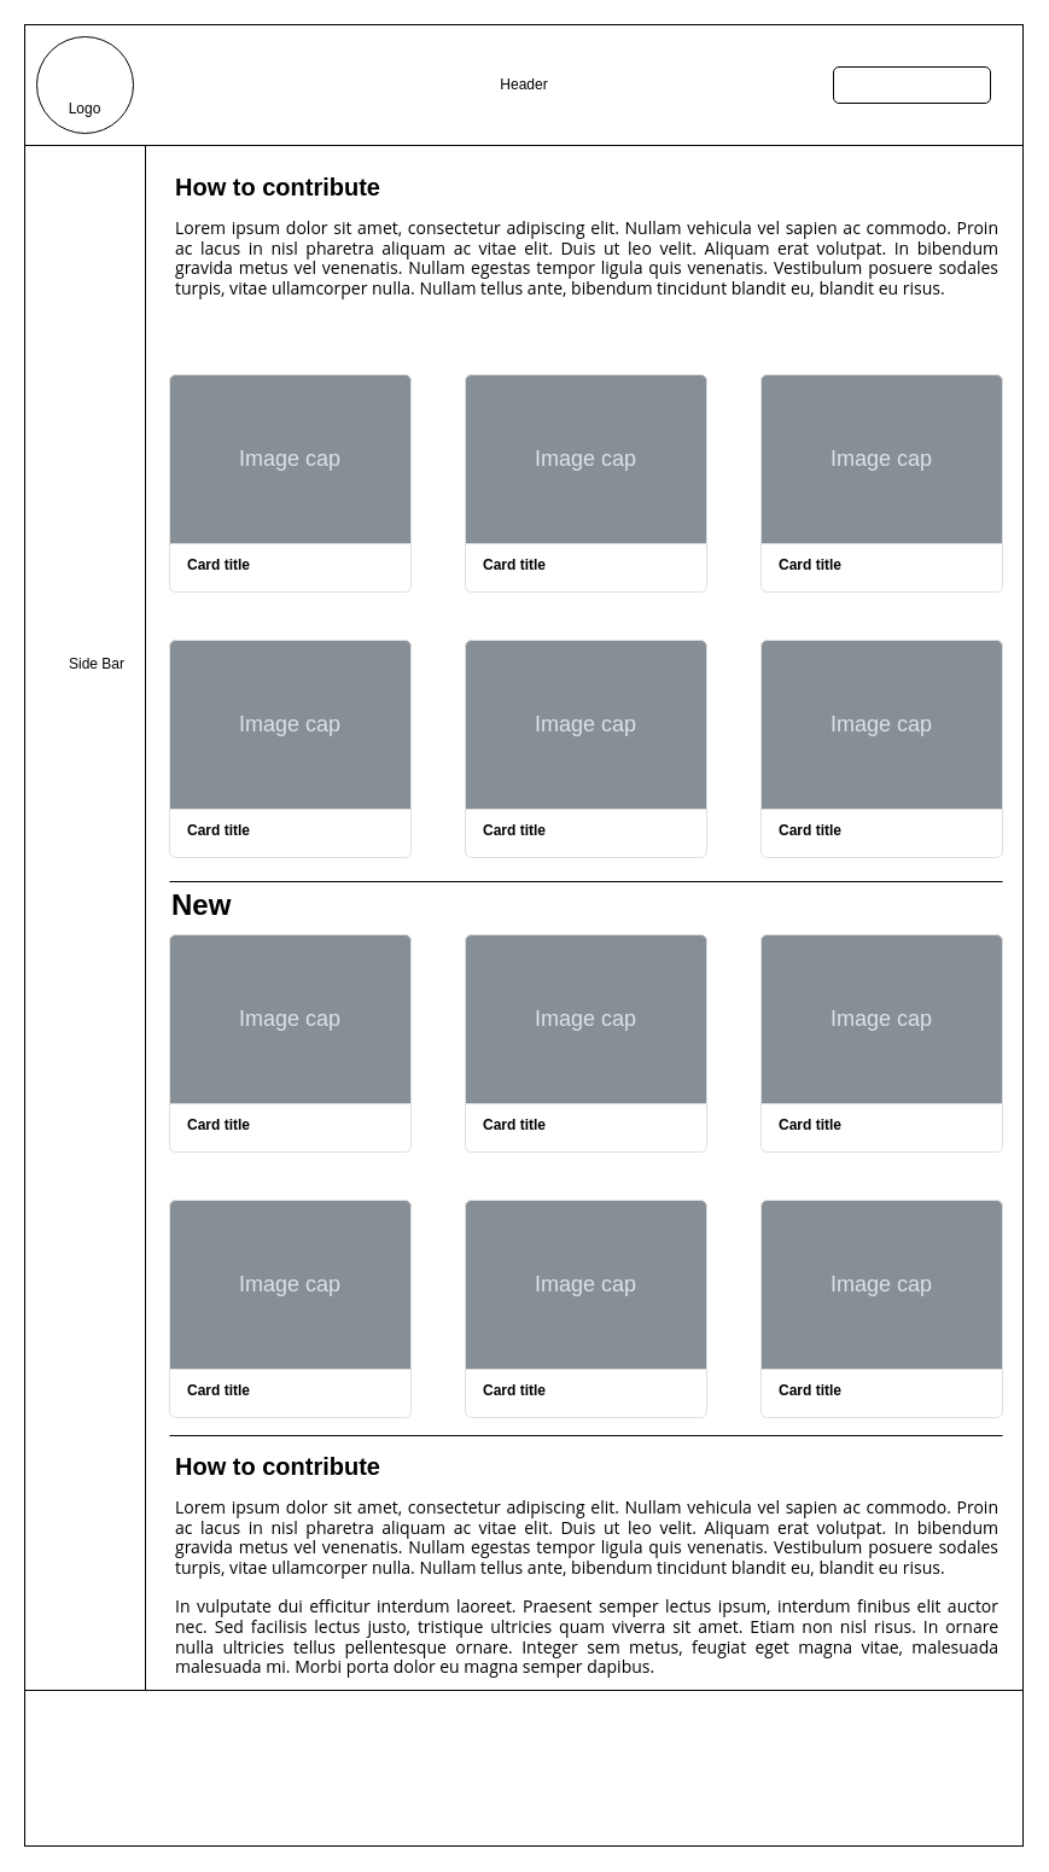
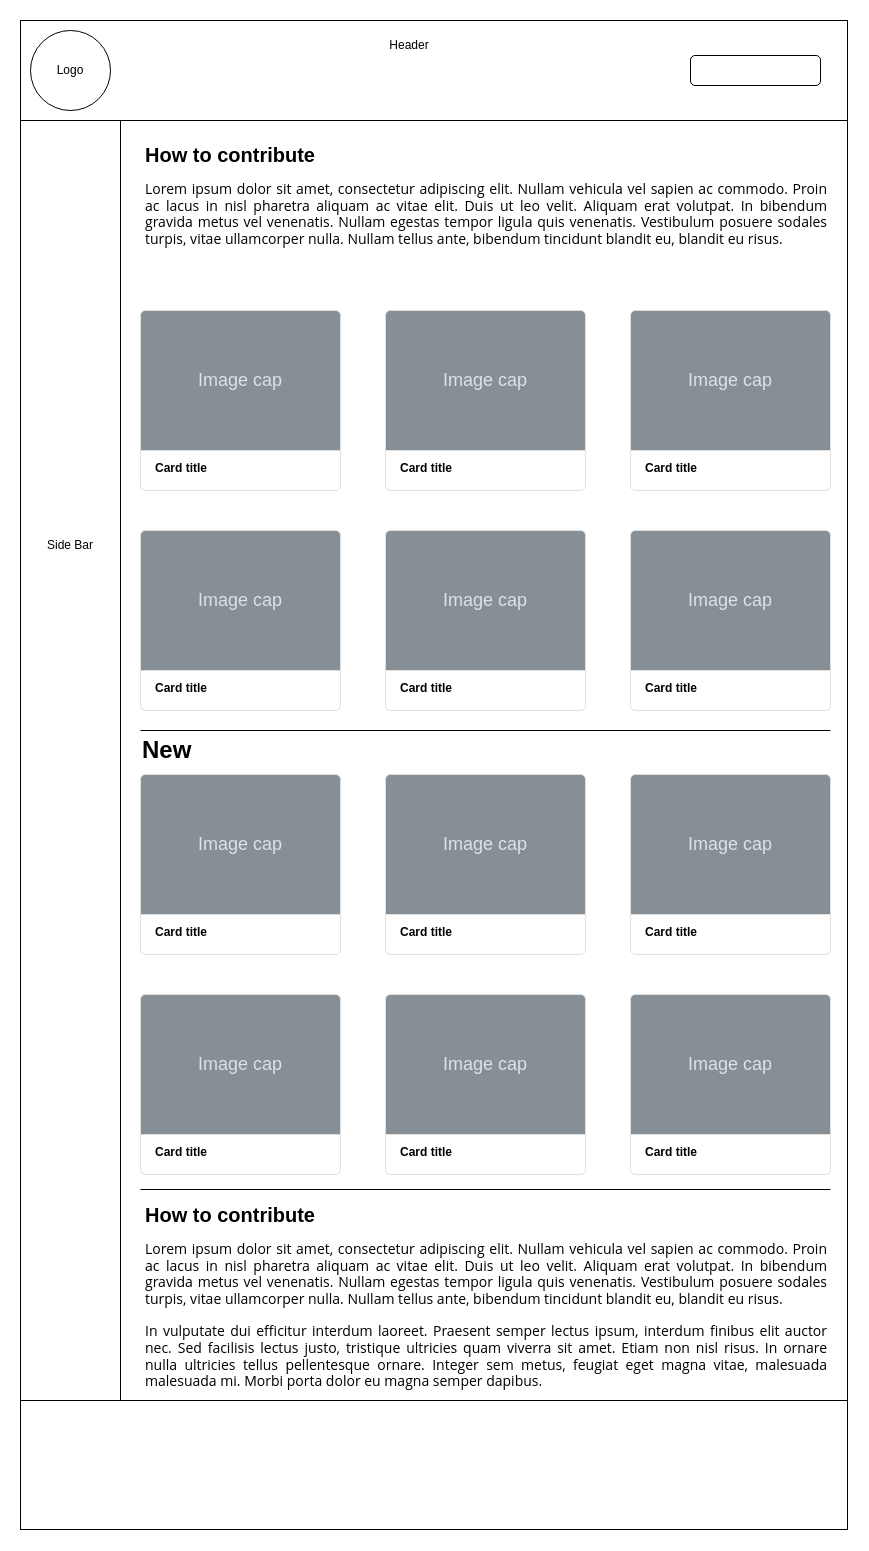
  <mxCell id="0" />
  <mxCell id="1" parent="0" />
  <mxCell id="2" value="" style="rounded=0;whiteSpace=wrap;html=1;" vertex="1" parent="1"><mxGeometry width="827" height="1380" as="geometry" x="20" y="20" /></mxCell>
  <mxCell id="3" value="" style="rounded=0;whiteSpace=wrap;html=1;" vertex="1" parent="1"><mxGeometry width="827" height="100" as="geometry" x="20" y="20" /></mxCell>
  <mxCell id="4" value="" style="ellipse;whiteSpace=wrap;html=1;aspect=fixed;" vertex="1" parent="1"><mxGeometry x="30" y="30" width="80" height="80" as="geometry" /></mxCell>
- <mxCell id="5" value="Header" style="text;html=1;strokeColor=none;fillColor=none;align=center;verticalAlign=middle;whiteSpace=wrap;rounded=0;" vertex="1" parent="1"><mxGeometry x="404" y="55" width="60" height="30" as="geometry" /></mxCell>
- <mxCell id="6" value="Logo" style="text;html=1;strokeColor=none;fillColor=none;align=center;verticalAlign=middle;whiteSpace=wrap;rounded=0;" vertex="1" parent="1"><mxGeometry x="40" y="75" width="60" height="30" as="geometry" /></mxCell>
+ <mxCell id="5" value="Header" style="text;html=1;strokeColor=none;fillColor=none;align=center;verticalAlign=middle;whiteSpace=wrap;rounded=0;" vertex="1" parent="1"><mxGeometry x="379" y="30" width="60" height="30" as="geometry" /></mxCell>
+ <mxCell id="6" value="Logo" style="text;html=1;strokeColor=none;fillColor=none;align=center;verticalAlign=middle;whiteSpace=wrap;rounded=0;" vertex="1" parent="1"><mxGeometry x="40" y="55" width="60" height="30" as="geometry" /></mxCell>
  <mxCell id="7" value="" style="rounded=1;whiteSpace=wrap;html=1;" vertex="1" parent="1"><mxGeometry x="690" y="55" width="130" height="30" as="geometry" /></mxCell>
  <mxCell id="8" value="" style="rounded=0;whiteSpace=wrap;html=1;" vertex="1" parent="1"><mxGeometry y="120" width="100" height="1280" as="geometry" x="20" /></mxCell>
- <mxCell id="9" value="Side Bar" style="text;html=1;strokeColor=none;fillColor=none;align=center;verticalAlign=middle;whiteSpace=wrap;rounded=0;" vertex="1" parent="1"><mxGeometry x="50" y="535" width="60" height="30" as="geometry" /></mxCell>
+ <mxCell id="9" value="Side Bar" style="text;html=1;strokeColor=none;fillColor=none;align=center;verticalAlign=middle;whiteSpace=wrap;rounded=0;" vertex="1" parent="1"><mxGeometry x="40" y="530" width="60" height="30" as="geometry" /></mxCell>
  <mxCell id="10" value="" style="rounded=0;whiteSpace=wrap;html=1;" vertex="1" parent="1"><mxGeometry y="1400" width="827" height="129" as="geometry" x="20" /></mxCell>
  <mxCell id="11" value="Footer" style="text;html=1;strokeColor=none;fillColor=none;align=center;verticalAlign=middle;whiteSpace=wrap;rounded=0;" vertex="1" parent="1"><mxGeometry x="404" y="989.5" width="60" height="30" as="geometry" /></mxCell>
  <mxCell id="12" value="&lt;b style=&quot;font-size: 12px;&quot;&gt;&lt;font style=&quot;font-size: 12px;&quot;&gt;Card title&lt;/font&gt;&lt;/b&gt;" style="html=1;shadow=0;dashed=0;shape=mxgraph.bootstrap.rrect;rSize=5;strokeColor=#DFDFDF;html=1;whiteSpace=wrap;fillColor=#ffffff;fontColor=#000000;verticalAlign=bottom;align=left;spacing=15;spacingBottom=0;fontSize=12;" vertex="1" parent="1"><mxGeometry x="140" y="310" width="200" height="180" as="geometry" /></mxCell>
  <mxCell id="13" value="Image cap" style="html=1;shadow=0;dashed=0;shape=mxgraph.bootstrap.topButton;rSize=5;perimeter=none;whiteSpace=wrap;fillColor=#868E96;strokeColor=#DFDFDF;fontColor=#DEE2E6;resizeWidth=1;fontSize=18;" vertex="1" parent="12"><mxGeometry width="200" height="140" relative="1" as="geometry" /></mxCell>
  <mxCell id="14" value="&lt;b style=&quot;font-size: 12px;&quot;&gt;&lt;font style=&quot;font-size: 12px;&quot;&gt;Card title&lt;/font&gt;&lt;/b&gt;" style="html=1;shadow=0;dashed=0;shape=mxgraph.bootstrap.rrect;rSize=5;strokeColor=#DFDFDF;html=1;whiteSpace=wrap;fillColor=#ffffff;fontColor=#000000;verticalAlign=bottom;align=left;spacing=15;spacingBottom=0;fontSize=12;" vertex="1" parent="1"><mxGeometry x="385" y="310" width="200" height="180" as="geometry" /></mxCell>
  <mxCell id="15" value="Image cap" style="html=1;shadow=0;dashed=0;shape=mxgraph.bootstrap.topButton;rSize=5;perimeter=none;whiteSpace=wrap;fillColor=#868E96;strokeColor=#DFDFDF;fontColor=#DEE2E6;resizeWidth=1;fontSize=18;" vertex="1" parent="14"><mxGeometry width="200" height="140" relative="1" as="geometry" /></mxCell>
  <mxCell id="16" value="&lt;b style=&quot;font-size: 12px;&quot;&gt;&lt;font style=&quot;font-size: 12px;&quot;&gt;Card title&lt;/font&gt;&lt;/b&gt;" style="html=1;shadow=0;dashed=0;shape=mxgraph.bootstrap.rrect;rSize=5;strokeColor=#DFDFDF;html=1;whiteSpace=wrap;fillColor=#ffffff;fontColor=#000000;verticalAlign=bottom;align=left;spacing=15;spacingBottom=0;fontSize=12;" vertex="1" parent="1"><mxGeometry x="630" y="310" width="200" height="180" as="geometry" /></mxCell>
  <mxCell id="17" value="Image cap" style="html=1;shadow=0;dashed=0;shape=mxgraph.bootstrap.topButton;rSize=5;perimeter=none;whiteSpace=wrap;fillColor=#868E96;strokeColor=#DFDFDF;fontColor=#DEE2E6;resizeWidth=1;fontSize=18;" vertex="1" parent="16"><mxGeometry width="200" height="140" relative="1" as="geometry" /></mxCell>
  <mxCell id="18" value="&lt;b style=&quot;font-size: 12px;&quot;&gt;&lt;font style=&quot;font-size: 12px;&quot;&gt;Card title&lt;/font&gt;&lt;/b&gt;" style="html=1;shadow=0;dashed=0;shape=mxgraph.bootstrap.rrect;rSize=5;strokeColor=#DFDFDF;html=1;whiteSpace=wrap;fillColor=#ffffff;fontColor=#000000;verticalAlign=bottom;align=left;spacing=15;spacingBottom=0;fontSize=12;" vertex="1" parent="1"><mxGeometry x="140" y="530" width="200" height="180" as="geometry" /></mxCell>
  <mxCell id="19" value="Image cap" style="html=1;shadow=0;dashed=0;shape=mxgraph.bootstrap.topButton;rSize=5;perimeter=none;whiteSpace=wrap;fillColor=#868E96;strokeColor=#DFDFDF;fontColor=#DEE2E6;resizeWidth=1;fontSize=18;" vertex="1" parent="18"><mxGeometry width="200" height="140" relative="1" as="geometry" /></mxCell>
  <mxCell id="20" value="&lt;b style=&quot;font-size: 12px;&quot;&gt;&lt;font style=&quot;font-size: 12px;&quot;&gt;Card title&lt;/font&gt;&lt;/b&gt;" style="html=1;shadow=0;dashed=0;shape=mxgraph.bootstrap.rrect;rSize=5;strokeColor=#DFDFDF;html=1;whiteSpace=wrap;fillColor=#ffffff;fontColor=#000000;verticalAlign=bottom;align=left;spacing=15;spacingBottom=0;fontSize=12;" vertex="1" parent="1"><mxGeometry x="385" y="530" width="200" height="180" as="geometry" /></mxCell>
  <mxCell id="21" value="Image cap" style="html=1;shadow=0;dashed=0;shape=mxgraph.bootstrap.topButton;rSize=5;perimeter=none;whiteSpace=wrap;fillColor=#868E96;strokeColor=#DFDFDF;fontColor=#DEE2E6;resizeWidth=1;fontSize=18;" vertex="1" parent="20"><mxGeometry width="200" height="140" relative="1" as="geometry" /></mxCell>
  <mxCell id="22" value="&lt;b style=&quot;font-size: 12px;&quot;&gt;&lt;font style=&quot;font-size: 12px;&quot;&gt;Card title&lt;/font&gt;&lt;/b&gt;" style="html=1;shadow=0;dashed=0;shape=mxgraph.bootstrap.rrect;rSize=5;strokeColor=#DFDFDF;html=1;whiteSpace=wrap;fillColor=#ffffff;fontColor=#000000;verticalAlign=bottom;align=left;spacing=15;spacingBottom=0;fontSize=12;" vertex="1" parent="1"><mxGeometry x="630" y="530" width="200" height="180" as="geometry" /></mxCell>
  <mxCell id="23" value="Image cap" style="html=1;shadow=0;dashed=0;shape=mxgraph.bootstrap.topButton;rSize=5;perimeter=none;whiteSpace=wrap;fillColor=#868E96;strokeColor=#DFDFDF;fontColor=#DEE2E6;resizeWidth=1;fontSize=18;" vertex="1" parent="22"><mxGeometry width="200" height="140" relative="1" as="geometry" /></mxCell>
  <mxCell id="24" value="&lt;b style=&quot;font-size: 12px;&quot;&gt;&lt;font style=&quot;font-size: 12px;&quot;&gt;Card title&lt;/font&gt;&lt;/b&gt;" style="html=1;shadow=0;dashed=0;shape=mxgraph.bootstrap.rrect;rSize=5;strokeColor=#DFDFDF;html=1;whiteSpace=wrap;fillColor=#ffffff;fontColor=#000000;verticalAlign=bottom;align=left;spacing=15;spacingBottom=0;fontSize=12;" vertex="1" parent="1"><mxGeometry x="140" y="774" width="200" height="180" as="geometry" /></mxCell>
  <mxCell id="25" value="Image cap" style="html=1;shadow=0;dashed=0;shape=mxgraph.bootstrap.topButton;rSize=5;perimeter=none;whiteSpace=wrap;fillColor=#868E96;strokeColor=#DFDFDF;fontColor=#DEE2E6;resizeWidth=1;fontSize=18;" vertex="1" parent="24"><mxGeometry width="200" height="140" relative="1" as="geometry" /></mxCell>
  <mxCell id="26" value="&lt;b style=&quot;font-size: 12px;&quot;&gt;&lt;font style=&quot;font-size: 12px;&quot;&gt;Card title&lt;/font&gt;&lt;/b&gt;" style="html=1;shadow=0;dashed=0;shape=mxgraph.bootstrap.rrect;rSize=5;strokeColor=#DFDFDF;html=1;whiteSpace=wrap;fillColor=#ffffff;fontColor=#000000;verticalAlign=bottom;align=left;spacing=15;spacingBottom=0;fontSize=12;" vertex="1" parent="1"><mxGeometry x="385" y="774" width="200" height="180" as="geometry" /></mxCell>
  <mxCell id="27" value="Image cap" style="html=1;shadow=0;dashed=0;shape=mxgraph.bootstrap.topButton;rSize=5;perimeter=none;whiteSpace=wrap;fillColor=#868E96;strokeColor=#DFDFDF;fontColor=#DEE2E6;resizeWidth=1;fontSize=18;" vertex="1" parent="26"><mxGeometry width="200" height="140" relative="1" as="geometry" /></mxCell>
  <mxCell id="28" value="&lt;b style=&quot;font-size: 12px;&quot;&gt;&lt;font style=&quot;font-size: 12px;&quot;&gt;Card title&lt;/font&gt;&lt;/b&gt;" style="html=1;shadow=0;dashed=0;shape=mxgraph.bootstrap.rrect;rSize=5;strokeColor=#DFDFDF;html=1;whiteSpace=wrap;fillColor=#ffffff;fontColor=#000000;verticalAlign=bottom;align=left;spacing=15;spacingBottom=0;fontSize=12;" vertex="1" parent="1"><mxGeometry x="630" y="774" width="200" height="180" as="geometry" /></mxCell>
  <mxCell id="29" value="Image cap" style="html=1;shadow=0;dashed=0;shape=mxgraph.bootstrap.topButton;rSize=5;perimeter=none;whiteSpace=wrap;fillColor=#868E96;strokeColor=#DFDFDF;fontColor=#DEE2E6;resizeWidth=1;fontSize=18;" vertex="1" parent="28"><mxGeometry width="200" height="140" relative="1" as="geometry" /></mxCell>
  <mxCell id="30" value="New" style="text;strokeColor=none;fillColor=none;html=1;fontSize=24;fontStyle=1;verticalAlign=middle;align=left;" vertex="1" parent="1"><mxGeometry x="140" y="730" width="100" height="40" as="geometry" /></mxCell>
  <mxCell id="31" value="&lt;b style=&quot;font-size: 12px;&quot;&gt;&lt;font style=&quot;font-size: 12px;&quot;&gt;Card title&lt;/font&gt;&lt;/b&gt;" style="html=1;shadow=0;dashed=0;shape=mxgraph.bootstrap.rrect;rSize=5;strokeColor=#DFDFDF;html=1;whiteSpace=wrap;fillColor=#ffffff;fontColor=#000000;verticalAlign=bottom;align=left;spacing=15;spacingBottom=0;fontSize=12;" vertex="1" parent="1"><mxGeometry x="140" y="994" width="200" height="180" as="geometry" /></mxCell>
  <mxCell id="32" value="Image cap" style="html=1;shadow=0;dashed=0;shape=mxgraph.bootstrap.topButton;rSize=5;perimeter=none;whiteSpace=wrap;fillColor=#868E96;strokeColor=#DFDFDF;fontColor=#DEE2E6;resizeWidth=1;fontSize=18;" vertex="1" parent="31"><mxGeometry width="200" height="140" relative="1" as="geometry" /></mxCell>
  <mxCell id="33" value="&lt;b style=&quot;font-size: 12px;&quot;&gt;&lt;font style=&quot;font-size: 12px;&quot;&gt;Card title&lt;/font&gt;&lt;/b&gt;" style="html=1;shadow=0;dashed=0;shape=mxgraph.bootstrap.rrect;rSize=5;strokeColor=#DFDFDF;html=1;whiteSpace=wrap;fillColor=#ffffff;fontColor=#000000;verticalAlign=bottom;align=left;spacing=15;spacingBottom=0;fontSize=12;" vertex="1" parent="1"><mxGeometry x="385" y="994" width="200" height="180" as="geometry" /></mxCell>
  <mxCell id="34" value="Image cap" style="html=1;shadow=0;dashed=0;shape=mxgraph.bootstrap.topButton;rSize=5;perimeter=none;whiteSpace=wrap;fillColor=#868E96;strokeColor=#DFDFDF;fontColor=#DEE2E6;resizeWidth=1;fontSize=18;" vertex="1" parent="33"><mxGeometry width="200" height="140" relative="1" as="geometry" /></mxCell>
  <mxCell id="35" value="&lt;b style=&quot;font-size: 12px;&quot;&gt;&lt;font style=&quot;font-size: 12px;&quot;&gt;Card title&lt;/font&gt;&lt;/b&gt;" style="html=1;shadow=0;dashed=0;shape=mxgraph.bootstrap.rrect;rSize=5;strokeColor=#DFDFDF;html=1;whiteSpace=wrap;fillColor=#ffffff;fontColor=#000000;verticalAlign=bottom;align=left;spacing=15;spacingBottom=0;fontSize=12;" vertex="1" parent="1"><mxGeometry x="630" y="994" width="200" height="180" as="geometry" /></mxCell>
  <mxCell id="36" value="Image cap" style="html=1;shadow=0;dashed=0;shape=mxgraph.bootstrap.topButton;rSize=5;perimeter=none;whiteSpace=wrap;fillColor=#868E96;strokeColor=#DFDFDF;fontColor=#DEE2E6;resizeWidth=1;fontSize=18;" vertex="1" parent="35"><mxGeometry width="200" height="140" relative="1" as="geometry" /></mxCell>
  <mxCell id="37" value="&lt;h1&gt;How to contribute&lt;/h1&gt;&lt;p style=&quot;margin: 0px 0px 15px; padding: 0px; text-align: justify; font-family: &amp;quot;Open Sans&amp;quot;, Arial, sans-serif; font-size: 14px; background-color: rgb(255, 255, 255);&quot;&gt;Lorem ipsum dolor sit amet, consectetur adipiscing elit. Nullam vehicula vel sapien ac commodo. Proin ac lacus in nisl pharetra aliquam ac vitae elit. Duis ut leo velit. Aliquam erat volutpat. In bibendum gravida metus vel venenatis. Nullam egestas tempor ligula quis venenatis. Vestibulum posuere sodales turpis, vitae ullamcorper nulla. Nullam tellus ante, bibendum tincidunt blandit eu, blandit eu risus.&lt;/p&gt;&lt;p style=&quot;margin: 0px 0px 15px; padding: 0px; text-align: justify; font-family: &amp;quot;Open Sans&amp;quot;, Arial, sans-serif; font-size: 14px; background-color: rgb(255, 255, 255);&quot;&gt;In vulputate dui efficitur interdum laoreet. Praesent semper lectus ipsum, interdum finibus elit auctor nec. Sed facilisis lectus justo, tristique ultricies quam viverra sit amet. Etiam non nisl risus. In ornare nulla ultricies tellus pellentesque ornare. Integer sem metus, feugiat eget magna vitae, malesuada malesuada mi. Morbi porta dolor eu magna semper dapibus.&lt;/p&gt;" style="text;html=1;strokeColor=none;fillColor=none;spacing=5;spacingTop=-20;whiteSpace=wrap;overflow=hidden;rounded=0;fontSize=10;" vertex="1" parent="1"><mxGeometry x="140" y="1200" width="690" height="191" as="geometry" /></mxCell>
  <mxCell id="38" value="" style="endArrow=none;html=1;rounded=0;fontSize=10;entryX=1;entryY=0;entryDx=0;entryDy=0;exitX=0;exitY=0;exitDx=0;exitDy=0;" edge="1" parent="1"><mxGeometry width="50" height="50" relative="1" as="geometry"><mxPoint x="140" y="1189" as="sourcePoint" /><mxPoint x="830" y="1189" as="targetPoint" /></mxGeometry></mxCell>
  <mxCell id="39" value="" style="endArrow=none;html=1;rounded=0;fontSize=10;entryX=1;entryY=0;entryDx=0;entryDy=0;exitX=0;exitY=0;exitDx=0;exitDy=0;" edge="1" parent="1"><mxGeometry width="50" height="50" relative="1" as="geometry"><mxPoint x="140" y="730" as="sourcePoint" /><mxPoint x="830" y="730" as="targetPoint" /></mxGeometry></mxCell>
  <mxCell id="40" value="&lt;h1&gt;How to contribute&lt;/h1&gt;&lt;p style=&quot;margin: 0px 0px 15px; padding: 0px; text-align: justify; font-family: &amp;quot;Open Sans&amp;quot;, Arial, sans-serif; font-size: 14px; background-color: rgb(255, 255, 255);&quot;&gt;Lorem ipsum dolor sit amet, consectetur adipiscing elit. Nullam vehicula vel sapien ac commodo. Proin ac lacus in nisl pharetra aliquam ac vitae elit. Duis ut leo velit. Aliquam erat volutpat. In bibendum gravida metus vel venenatis. Nullam egestas tempor ligula quis venenatis. Vestibulum posuere sodales turpis, vitae ullamcorper nulla. Nullam tellus ante, bibendum tincidunt blandit eu, blandit eu risus.&lt;/p&gt;" style="text;html=1;strokeColor=none;fillColor=none;spacing=5;spacingTop=-20;whiteSpace=wrap;overflow=hidden;rounded=0;fontSize=10;" vertex="1" parent="1"><mxGeometry x="140" y="140" width="690" height="120" as="geometry" /></mxCell>
